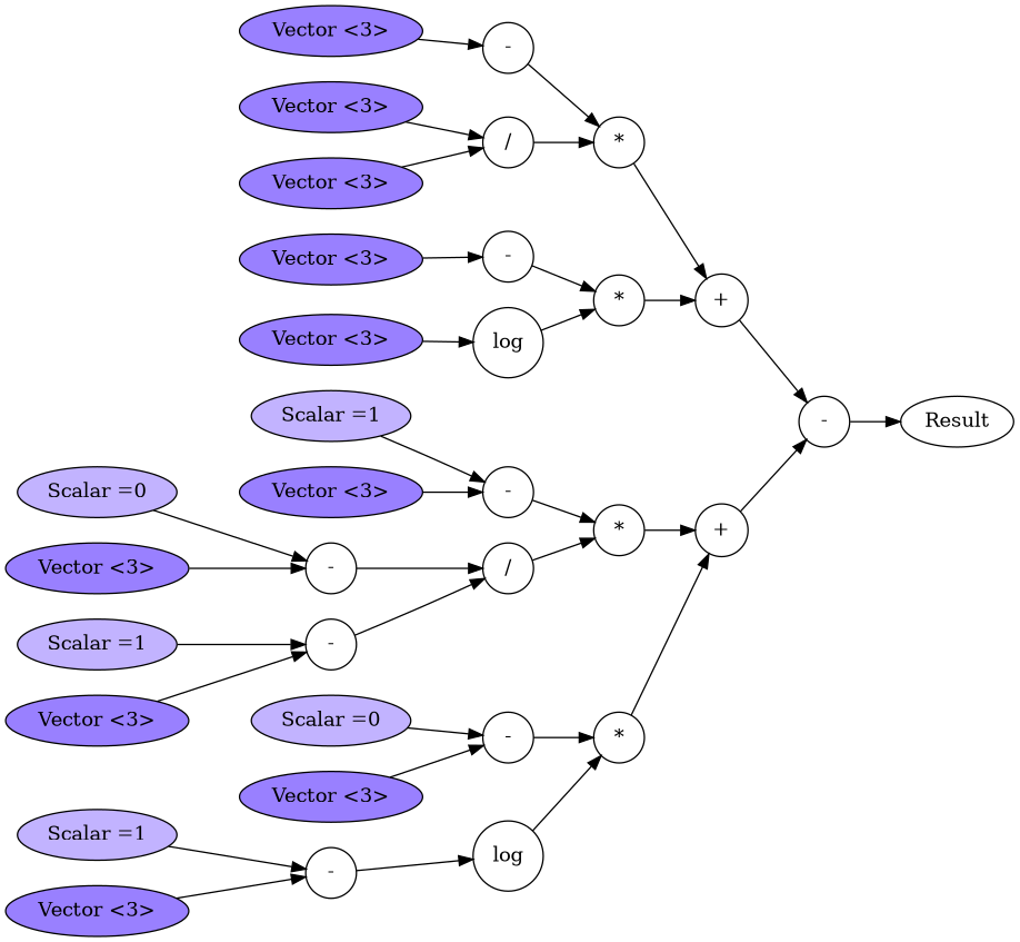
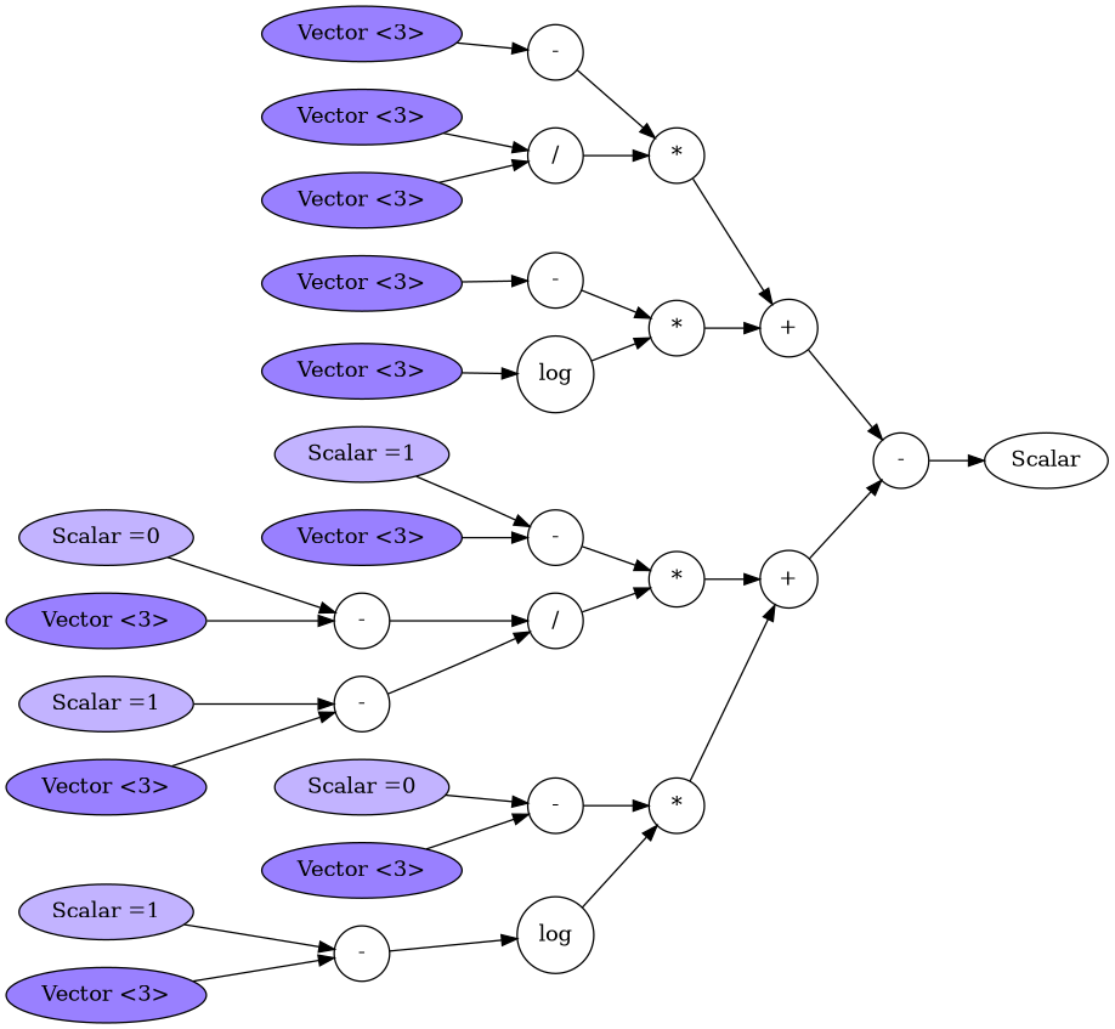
  digraph {
    rankdir=LR
    node [shape=circle]
    n1 [label="-"]
-   Result [shape=""]
+   Result [label=Scalar shape=""]
    n3 [label="+"]
    n4 [label="*"]
    n5 [label="-"]
    n6 [fillcolor=".7 .5 1.0" label="Vector <3>" style=filled shape=""]
    n7 [label="/"]
    n8 [fillcolor=".7 .5 1.0" label="Vector <3>" style=filled shape=""]
    n9 [fillcolor=".7 .5 1.0" label="Vector <3>" style=filled shape=""]
    n10 [label="*"]
    n11 [label="-"]
    n12 [fillcolor=".7 .5 1.0" label="Vector <3>" style=filled shape=""]
    n13 [label=log]
    n14 [fillcolor=".7 .5 1.0" label="Vector <3>" style=filled shape=""]
    n15 [label="+"]
    n16 [label="*"]
    n17 [label="-"]
    n18 [fillcolor=".7 .3 1.0" label="Scalar =1" style=filled shape=""]
    n19 [fillcolor=".7 .5 1.0" label="Vector <3>" style=filled shape=""]
    n20 [label="/"]
    n21 [label="-"]
    n22 [fillcolor=".7 .3 1.0" label="Scalar =0" style=filled shape=""]
    n23 [fillcolor=".7 .5 1.0" label="Vector <3>" style=filled shape=""]
    n24 [label="-"]
    n25 [fillcolor=".7 .3 1.0" label="Scalar =1" style=filled shape=""]
    n26 [fillcolor=".7 .5 1.0" label="Vector <3>" style=filled shape=""]
    n27 [label="*"]
    n28 [label="-"]
    n29 [fillcolor=".7 .3 1.0" label="Scalar =0" style=filled shape=""]
    n30 [fillcolor=".7 .5 1.0" label="Vector <3>" style=filled shape=""]
    n31 [label=log]
    n32 [label="-"]
    n33 [fillcolor=".7 .3 1.0" label="Scalar =1" style=filled shape=""]
    n34 [fillcolor=".7 .5 1.0" label="Vector <3>" style=filled shape=""]
    n1 -> Result
    n3 -> n1
    n4 -> n3
    n5 -> n4
    n6 -> n5
    n7 -> n4
    n8 -> n7
    n9 -> n7
    n10 -> n3
    n11 -> n10
    n12 -> n11
    n13 -> n10
    n14 -> n13
    n15 -> n1
    n16 -> n15
    n17 -> n16
    n18 -> n17
    n19 -> n17
    n20 -> n16
    n21 -> n20
    n22 -> n21
    n23 -> n21
    n24 -> n20
    n25 -> n24
    n26 -> n24
    n27 -> n15
    n28 -> n27
    n29 -> n28
    n30 -> n28
    n31 -> n27
    n32 -> n31
    n33 -> n32
    n34 -> n32
  }
